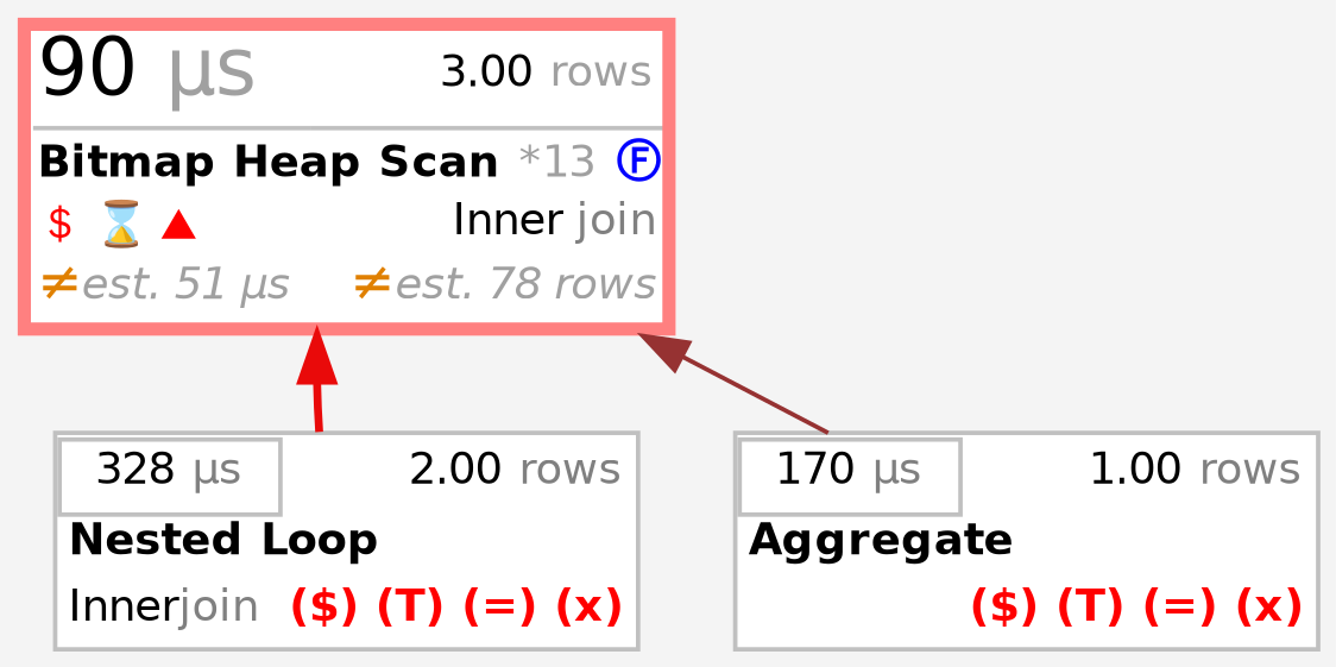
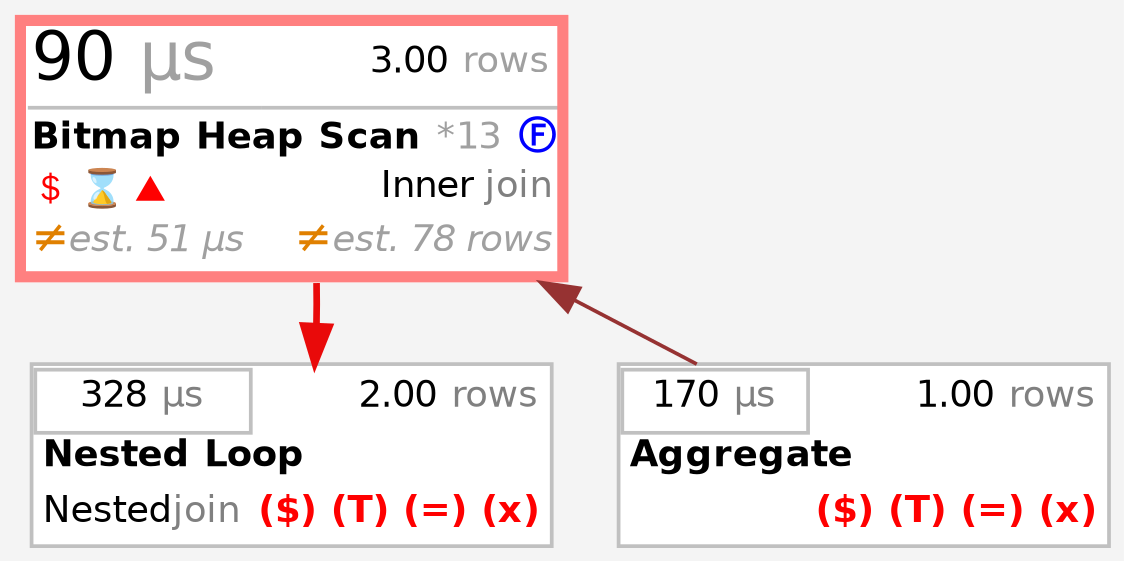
  digraph {
    bgcolor="#f4f4f4"
    fontname="DejaVu Sans"
    fontsize=9
    rankdir=BT
    ranksep=0.3
    node [color="#c0c0c0" fontname="DejaVu Sans" fontsize=10 margin=0 shape=none style=rounded]
    edge [fontname="DejaVu Sans" fontsize=9]
-   n1 [height=0 label=<<table cellspacing="0" border="1" bgcolor="#ffffff" cellborder="0"><tr><td width="50%" color="#c0c0c0" border="1" bgcolor="#ffffff">328<font color="#808080">&nbsp;µs</font></td><td align="right">&nbsp;2.00<font color="#808080"> rows</font></td></tr><tr><td colspan="2" align="left"><b>Nested Loop</b>&nbsp;</td></tr><tr><td align="left">Inner<font color="#808080">join</font></td><td align="right"><font color="#ff0000"><b>($) (T) (=) (x)</b></font></td></tr></table>> width=0]
+   n1 [height=0 label=<<table cellspacing="0" border="1" bgcolor="#ffffff" cellborder="0"><tr><td width="50%" color="#c0c0c0" border="1" bgcolor="#ffffff">328<font color="#808080">&nbsp;µs</font></td><td align="right">&nbsp;2.00<font color="#808080"> rows</font></td></tr><tr><td colspan="2" align="left"><b>Nested Loop</b>&nbsp;</td></tr><tr><td align="left">Nested<font color="#808080">join</font></td><td align="right"><font color="#ff0000"><b>($) (T) (=) (x)</b></font></td></tr></table>> width=0]
    n2 [height=0 label=<<table cellspacing="0" border="1" bgcolor="#ffffff" cellborder="0"><tr><td width="50%" color="#c0c0c0" border="1" bgcolor="#ffffff">170<font color="#808080">&nbsp;µs</font></td><td align="right">&nbsp;1.00<font color="#808080"> rows</font></td></tr><tr><td colspan="2" align="left"><b>Aggregate</b>&nbsp;</td></tr><tr><td align="left"></td><td align="right"><font color="#ff0000"><b>($) (T) (=) (x)</b></font></td></tr></table>> width=0]
    n3 [label=<      <table cellspacing="0" cellpadding="1" border="3" color="#ff8080" bgcolor="#ffffff" style="radial" cellborder="0">        <tr>          <td align="left" cellpadding="0" width="50%" color="#c0c0c0" border="1" sides="b"><font point-size="18">90<font color="#a0a0a0"> µs</font></font></td>          <td align="right" color="#c0c0c0" border="1" sides="b"><font point-size="10">&nbsp;3.00<font color="#a0a0a0"> rows</font></font></td>        </tr><tr>          <td align="left" cellpadding="0"><font point-size="3" color="#ffffff">.</font></td>        </tr><tr>          <td align="left" colspan="2" ><b>Bitmap Heap Scan</b>&nbsp;<font color="#a0a0a0">*13</font> <font color="#0000ff"><b>&#x24bb;</b></font></td>        </tr><tr>          <td align="left"><font point-size="10" color="#ff0000">&#xff04; &#x231b; &#x26f0; </font></td>          <td align="right">Inner <font color="#808080">join</font></td>        </tr><tr>          <td align="left"><font point-size="12" color="#e08000">&#x2260;</font><font color="#a0a0a0"><i>est. 51 µs</i></font></td>          <td align="right"><font point-size="12" color="#e08000"> &#x2260;</font><font color="#a0a0a0"><i>est. 78 rows</i></font></td>        </tr>      </table>      > color="" style=""]
    n2 -> n3 [color="#963232" penwidth=1.0]
-   n1 -> n3 [color="#e9 a a" penwidth=1.8]
+   n3 -> n1 [color="#e9 a a" penwidth=1.8]
  }
